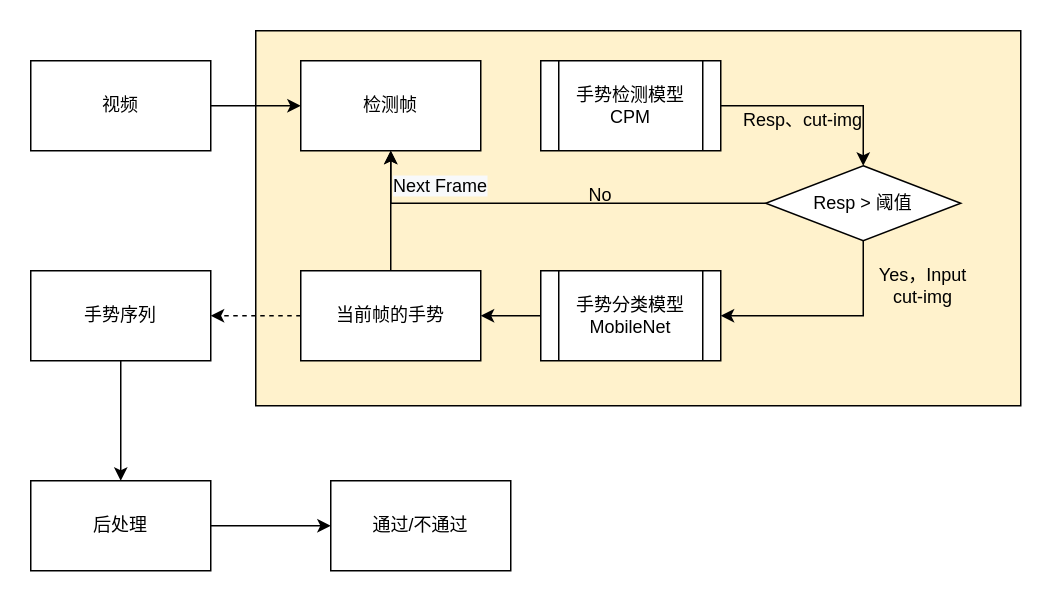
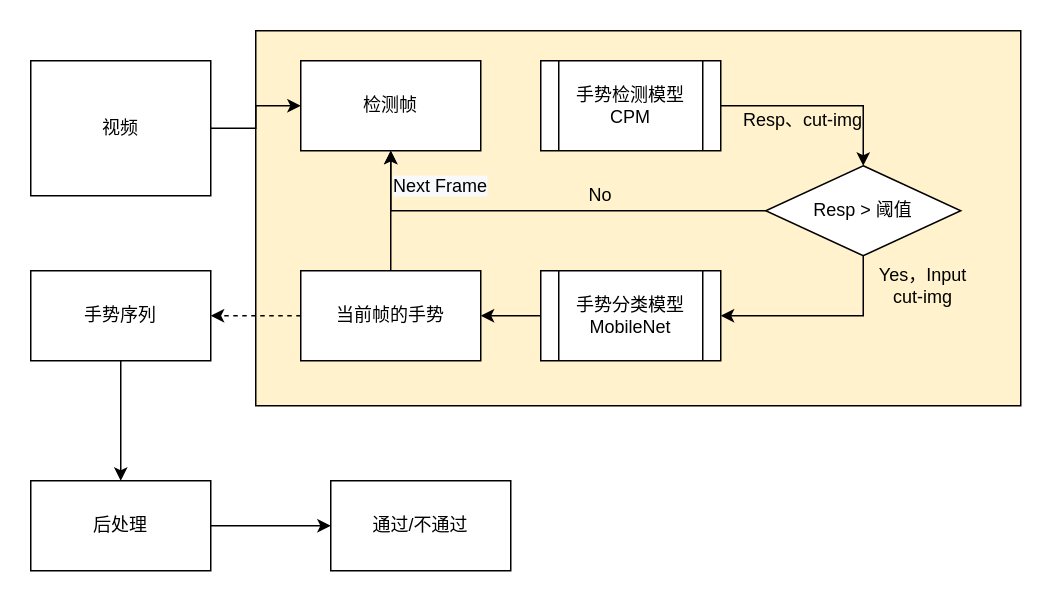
  <mxCell id="0" />
  <mxCell id="1" parent="0" />
  <mxCell id="2" value="" style="rounded=0;whiteSpace=wrap;html=1;fillColor=#FFF2CC;" vertex="1" parent="1"><mxGeometry x="170" y="20" width="510" height="250" as="geometry" /></mxCell>
  <mxCell id="3" value="" style="edgeStyle=orthogonalEdgeStyle;rounded=0;orthogonalLoop=1;jettySize=auto;html=1;entryX=0.5;entryY=0;entryDx=0;entryDy=0;" edge="1" parent="1" source="4" target="12"><mxGeometry relative="1" as="geometry"><mxPoint x="560" y="70" as="targetPoint" /></mxGeometry></mxCell>
  <mxCell id="4" value="手势检测模型CPM" style="shape=process;whiteSpace=wrap;html=1;backgroundOutline=1;" vertex="1" parent="1"><mxGeometry x="360" y="40" width="120" height="60" as="geometry" /></mxCell>
  <mxCell id="5" value="" style="edgeStyle=orthogonalEdgeStyle;rounded=0;orthogonalLoop=1;jettySize=auto;html=1;" edge="1" parent="1" source="6"><mxGeometry relative="1" as="geometry"><mxPoint x="320" y="210" as="targetPoint" /></mxGeometry></mxCell>
  <mxCell id="6" value="手势分类模型 MobileNet" style="shape=process;whiteSpace=wrap;html=1;backgroundOutline=1;" vertex="1" parent="1"><mxGeometry x="360" y="180" width="120" height="60" as="geometry" /></mxCell>
  <mxCell id="7" value="" style="edgeStyle=orthogonalEdgeStyle;rounded=0;orthogonalLoop=1;jettySize=auto;html=1;" edge="1" parent="1" source="8" target="9"><mxGeometry relative="1" as="geometry" /></mxCell>
- <mxCell id="8" value="视频" style="rounded=0;whiteSpace=wrap;html=1;" vertex="1" parent="1"><mxGeometry x="20" y="40" width="120" height="60" as="geometry" /></mxCell>
+ <mxCell id="8" value="视频" style="rounded=0;whiteSpace=wrap;html=1;" vertex="1" parent="1"><mxGeometry x="20" y="40" width="120" height="90" as="geometry" /></mxCell>
  <mxCell id="9" value="检测帧" style="rounded=0;whiteSpace=wrap;html=1;" vertex="1" parent="1"><mxGeometry x="200" y="40" width="120" height="60" as="geometry" /></mxCell>
  <mxCell id="10" style="edgeStyle=orthogonalEdgeStyle;rounded=0;orthogonalLoop=1;jettySize=auto;html=1;exitX=0.5;exitY=1;exitDx=0;exitDy=0;entryX=1;entryY=0.5;entryDx=0;entryDy=0;" edge="1" parent="1" source="12" target="6"><mxGeometry relative="1" as="geometry" /></mxCell>
  <mxCell id="11" style="edgeStyle=orthogonalEdgeStyle;rounded=0;orthogonalLoop=1;jettySize=auto;html=1;entryX=0.5;entryY=1;entryDx=0;entryDy=0;" edge="1" parent="1" source="12" target="9"><mxGeometry relative="1" as="geometry" /></mxCell>
- <mxCell id="12" value="Resp &amp;gt; 阈值" style="rhombus;whiteSpace=wrap;html=1;" vertex="1" parent="1"><mxGeometry x="510" y="110" width="130" height="50" as="geometry" /></mxCell>
+ <mxCell id="12" value="Resp &amp;gt; 阈值" style="rhombus;whiteSpace=wrap;html=1;" vertex="1" parent="1"><mxGeometry x="510" y="110" width="130" height="60" as="geometry" /></mxCell>
  <mxCell id="13" value="Resp、cut-img" style="text;html=1;strokeColor=none;fillColor=none;align=center;verticalAlign=middle;whiteSpace=wrap;rounded=0;" vertex="1" parent="1"><mxGeometry x="490" y="70" width="90" height="20" as="geometry" /></mxCell>
  <mxCell id="14" value="No" style="text;html=1;strokeColor=none;fillColor=none;align=center;verticalAlign=middle;whiteSpace=wrap;rounded=0;" vertex="1" parent="1"><mxGeometry x="340" y="120" width="120" height="20" as="geometry" /></mxCell>
  <mxCell id="15" value="Yes，Input cut-img" style="text;html=1;strokeColor=none;fillColor=none;align=center;verticalAlign=middle;whiteSpace=wrap;rounded=0;" vertex="1" parent="1"><mxGeometry x="580" y="180" width="70" height="20" as="geometry" /></mxCell>
  <mxCell id="16" value="" style="edgeStyle=orthogonalEdgeStyle;rounded=0;orthogonalLoop=1;jettySize=auto;html=1;dashed=1;" edge="1" parent="1" source="18" target="20"><mxGeometry relative="1" as="geometry" /></mxCell>
  <mxCell id="17" style="edgeStyle=orthogonalEdgeStyle;rounded=0;orthogonalLoop=1;jettySize=auto;html=1;exitX=0.5;exitY=0;exitDx=0;exitDy=0;entryX=0.5;entryY=1;entryDx=0;entryDy=0;" edge="1" parent="1" source="18" target="9"><mxGeometry relative="1" as="geometry"><mxPoint x="260" y="140" as="targetPoint" /></mxGeometry></mxCell>
  <mxCell id="18" value="当前帧的手势" style="rounded=0;whiteSpace=wrap;html=1;fillColor=#FFFFFF;" vertex="1" parent="1"><mxGeometry x="200" y="180" width="120" height="60" as="geometry" /></mxCell>
  <mxCell id="19" value="" style="edgeStyle=orthogonalEdgeStyle;rounded=0;orthogonalLoop=1;jettySize=auto;html=1;" edge="1" parent="1" source="20" target="22"><mxGeometry relative="1" as="geometry" /></mxCell>
  <mxCell id="20" value="手势序列" style="rounded=0;whiteSpace=wrap;html=1;fillColor=#FFFFFF;" vertex="1" parent="1"><mxGeometry x="20" y="180" width="120" height="60" as="geometry" /></mxCell>
  <mxCell id="21" value="" style="edgeStyle=orthogonalEdgeStyle;rounded=0;orthogonalLoop=1;jettySize=auto;html=1;" edge="1" parent="1" source="22" target="23"><mxGeometry relative="1" as="geometry" /></mxCell>
  <mxCell id="22" value="后处理" style="rounded=0;whiteSpace=wrap;html=1;fillColor=#FFFFFF;" vertex="1" parent="1"><mxGeometry x="20" y="320" width="120" height="60" as="geometry" /></mxCell>
  <mxCell id="23" value="通过/不通过" style="rounded=0;whiteSpace=wrap;html=1;fillColor=#FFFFFF;" vertex="1" parent="1"><mxGeometry x="220" y="320" width="120" height="60" as="geometry" /></mxCell>
  <mxCell id="24" value="&lt;div&gt;&lt;meta http-equiv=&quot;content-type&quot; content=&quot;text/html; charset=utf-8&quot;&gt;&lt;span style=&quot;color: rgb(0, 0, 0); font-family: helvetica; font-size: 12px; font-style: normal; font-variant-ligatures: normal; font-variant-caps: normal; font-weight: 400; letter-spacing: normal; orphans: 2; text-align: center; text-indent: 0px; text-transform: none; widows: 2; word-spacing: 0px; -webkit-text-stroke-width: 0px; background-color: rgb(248, 249, 250); text-decoration-style: initial; text-decoration-color: initial; float: none; display: inline !important;&quot;&gt;Next Frame&lt;/span&gt;&lt;/div&gt;" style="text;whiteSpace=wrap;html=1;" vertex="1" parent="1"><mxGeometry x="260" y="110" width="90" height="30" as="geometry" /></mxCell>
